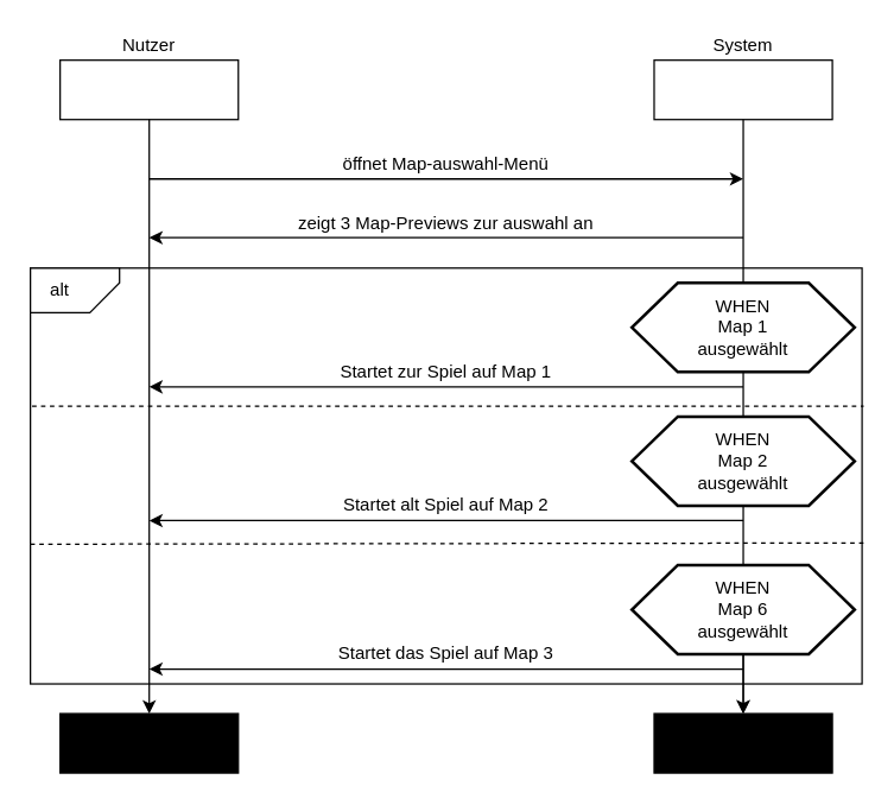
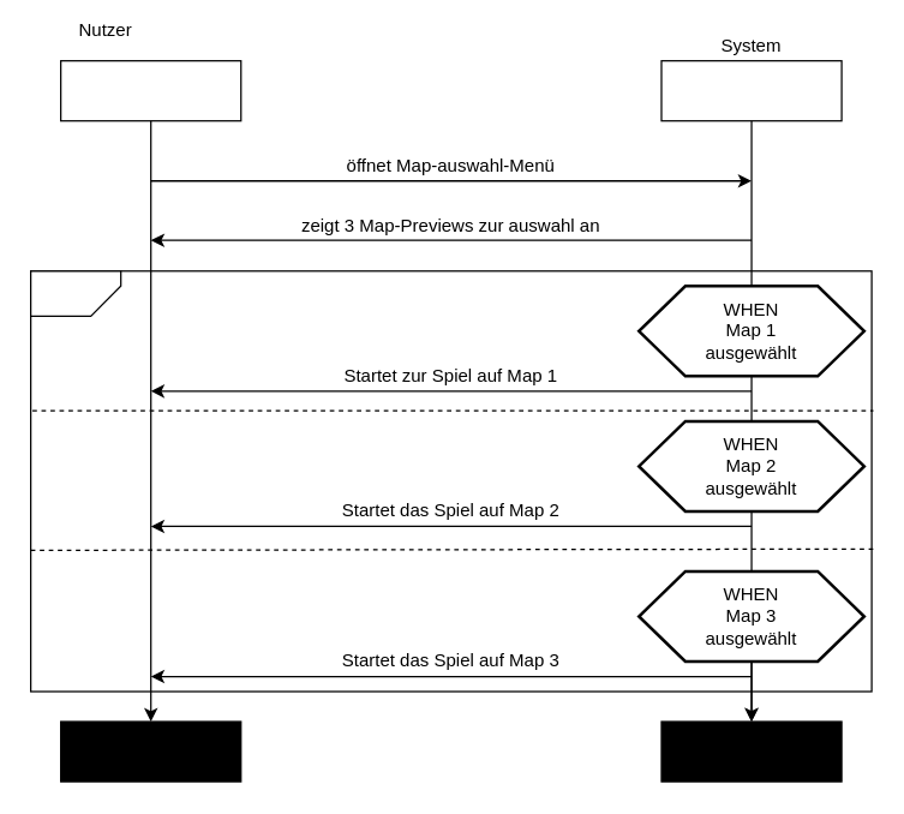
  <mxCell id="0" />
  <mxCell id="1" parent="0" />
  <mxCell id="2" value="" style="rounded=0;whiteSpace=wrap;html=1;fillColor=#FFFFFF;" vertex="1" parent="1"><mxGeometry x="20" y="180" width="560" height="280" as="geometry" /></mxCell>
  <mxCell id="3" value="" style="rounded=0;whiteSpace=wrap;html=1;" vertex="1" parent="1"><mxGeometry x="40" y="40" width="120" height="40" as="geometry" /></mxCell>
- <mxCell id="4" value="Nutzer" style="text;html=1;strokeColor=none;fillColor=none;align=center;verticalAlign=middle;whiteSpace=wrap;rounded=0;" vertex="1" parent="1"><mxGeometry x="80" y="20" width="40" height="20" as="geometry" /></mxCell>
+ <mxCell id="4" value="Nutzer" style="text;html=1;strokeColor=none;fillColor=none;align=center;verticalAlign=middle;whiteSpace=wrap;rounded=0;" vertex="1" parent="1"><mxGeometry x="50" y="10" width="40" height="20" as="geometry" /></mxCell>
  <mxCell id="5" value="" style="rounded=0;whiteSpace=wrap;html=1;" vertex="1" parent="1"><mxGeometry x="440" y="40" width="120" height="40" as="geometry" /></mxCell>
  <mxCell id="6" value="System" style="text;html=1;strokeColor=none;fillColor=none;align=center;verticalAlign=middle;whiteSpace=wrap;rounded=0;" vertex="1" parent="1"><mxGeometry x="480" y="20" width="40" height="20" as="geometry" /></mxCell>
  <mxCell id="7" value="" style="rounded=0;whiteSpace=wrap;html=1;fillColor=#000000;" vertex="1" parent="1"><mxGeometry x="40" y="480" width="120" height="40" as="geometry" /></mxCell>
  <mxCell id="8" value="" style="rounded=0;whiteSpace=wrap;html=1;fillColor=#000000;" vertex="1" parent="1"><mxGeometry x="440" y="480" width="120" height="40" as="geometry" /></mxCell>
  <mxCell id="9" value="" style="endArrow=classic;html=1;exitX=0.5;exitY=1;exitDx=0;exitDy=0;entryX=0.5;entryY=0;entryDx=0;entryDy=0;" edge="1" parent="1" source="3" target="7"><mxGeometry width="50" height="50" relative="1" as="geometry"><mxPoint x="40" y="590" as="sourcePoint" /><mxPoint x="90" y="540" as="targetPoint" /></mxGeometry></mxCell>
  <mxCell id="10" value="" style="endArrow=classic;html=1;" edge="1" parent="1"><mxGeometry width="50" height="50" relative="1" as="geometry"><mxPoint x="500" y="159.5" as="sourcePoint" /><mxPoint x="100" y="159.5" as="targetPoint" /></mxGeometry></mxCell>
  <mxCell id="11" value="zeigt 3 Map-Previews zur auswahl an " style="text;html=1;strokeColor=none;fillColor=none;align=center;verticalAlign=middle;whiteSpace=wrap;rounded=0;" vertex="1" parent="1"><mxGeometry x="160" y="140" width="280" height="20" as="geometry" /></mxCell>
  <mxCell id="12" value="" style="endArrow=classic;html=1;" edge="1" parent="1"><mxGeometry width="50" height="50" relative="1" as="geometry"><mxPoint x="100" y="120" as="sourcePoint" /><mxPoint x="500" y="120" as="targetPoint" /></mxGeometry></mxCell>
  <mxCell id="13" value="öffnet Map-auswahl-Menü" style="text;html=1;strokeColor=none;fillColor=none;align=center;verticalAlign=middle;whiteSpace=wrap;rounded=0;" vertex="1" parent="1"><mxGeometry x="160" y="100" width="280" height="20" as="geometry" /></mxCell>
  <mxCell id="14" value="" style="shape=card;whiteSpace=wrap;html=1;fillColor=#FFFFFF;rotation=180;size=20;" vertex="1" parent="1"><mxGeometry x="20" y="180" width="60" height="30" as="geometry" /></mxCell>
- <mxCell id="15" value="alt" style="text;html=1;strokeColor=none;fillColor=none;align=center;verticalAlign=middle;whiteSpace=wrap;rounded=0;" vertex="1" parent="1"><mxGeometry x="20" y="185" width="40" height="20" as="geometry" /></mxCell>
  <mxCell id="16" value="" style="endArrow=none;dashed=1;html=1;exitX=0.002;exitY=0.332;exitDx=0;exitDy=0;exitPerimeter=0;entryX=1.002;entryY=0.332;entryDx=0;entryDy=0;entryPerimeter=0;" edge="1" parent="1" source="2" target="2"><mxGeometry width="50" height="50" relative="1" as="geometry"><mxPoint x="20" y="590" as="sourcePoint" /><mxPoint x="70" y="540" as="targetPoint" /></mxGeometry></mxCell>
  <mxCell id="17" value="" style="endArrow=classic;html=1;" edge="1" parent="1"><mxGeometry width="50" height="50" relative="1" as="geometry"><mxPoint x="500" y="260" as="sourcePoint" /><mxPoint x="100" y="260" as="targetPoint" /></mxGeometry></mxCell>
  <mxCell id="18" value="" style="endArrow=classic;html=1;exitX=0.5;exitY=1;exitDx=0;exitDy=0;entryX=0.5;entryY=0;entryDx=0;entryDy=0;" edge="1" parent="1" source="23" target="8"><mxGeometry width="50" height="50" relative="1" as="geometry"><mxPoint x="500" y="80" as="sourcePoint" /><mxPoint x="500" y="480" as="targetPoint" /></mxGeometry></mxCell>
  <mxCell id="19" value="" style="endArrow=none;dashed=1;html=1;exitX=0;exitY=0.664;exitDx=0;exitDy=0;exitPerimeter=0;entryX=1.004;entryY=0.661;entryDx=0;entryDy=0;entryPerimeter=0;" edge="1" parent="1" source="2" target="2"><mxGeometry width="50" height="50" relative="1" as="geometry"><mxPoint x="-20" y="550" as="sourcePoint" /><mxPoint x="70" y="540" as="targetPoint" /></mxGeometry></mxCell>
  <mxCell id="20" value="" style="endArrow=classic;html=1;exitX=0.5;exitY=1;exitDx=0;exitDy=0;" edge="1" parent="1" source="5"><mxGeometry width="50" height="50" relative="1" as="geometry"><mxPoint x="500" y="80" as="sourcePoint" /><mxPoint x="500" y="480" as="targetPoint" /></mxGeometry></mxCell>
  <mxCell id="21" value="" style="verticalLabelPosition=bottom;verticalAlign=top;html=1;strokeWidth=2;shape=hexagon;perimeter=hexagonPerimeter2;arcSize=6;size=0.206;fillColor=#FFFFFF;" vertex="1" parent="1"><mxGeometry x="425" y="190" width="150" height="60" as="geometry" /></mxCell>
  <mxCell id="22" value="" style="verticalLabelPosition=bottom;verticalAlign=top;html=1;strokeWidth=2;shape=hexagon;perimeter=hexagonPerimeter2;arcSize=6;size=0.206;fillColor=#FFFFFF;" vertex="1" parent="1"><mxGeometry x="425" y="280" width="150" height="60" as="geometry" /></mxCell>
  <mxCell id="23" value="" style="verticalLabelPosition=bottom;verticalAlign=top;html=1;strokeWidth=2;shape=hexagon;perimeter=hexagonPerimeter2;arcSize=6;size=0.206;fillColor=#FFFFFF;" vertex="1" parent="1"><mxGeometry x="425" y="380" width="150" height="60" as="geometry" /></mxCell>
  <mxCell id="24" value="&lt;div&gt;&lt;br&gt;&lt;/div&gt;&lt;div&gt;WHEN&lt;/div&gt;&lt;div&gt;Map 1 ausgewählt&lt;br&gt;&lt;/div&gt;&lt;div&gt;&lt;br&gt;&lt;/div&gt;" style="text;html=1;strokeColor=none;fillColor=none;align=center;verticalAlign=middle;whiteSpace=wrap;rounded=0;" vertex="1" parent="1"><mxGeometry x="460" y="190" width="80" height="60" as="geometry" /></mxCell>
  <mxCell id="25" value="&lt;div&gt;&lt;br&gt;&lt;/div&gt;&lt;div&gt;WHEN&lt;/div&gt;&lt;div&gt;Map 2 ausgewählt&lt;br&gt;&lt;/div&gt;&lt;div&gt;&lt;br&gt;&lt;/div&gt;" style="text;html=1;strokeColor=none;fillColor=none;align=center;verticalAlign=middle;whiteSpace=wrap;rounded=0;" vertex="1" parent="1"><mxGeometry x="460" y="280" width="80" height="60" as="geometry" /></mxCell>
- <mxCell id="26" value="&lt;div&gt;&lt;br&gt;&lt;/div&gt;&lt;div&gt;WHEN&lt;/div&gt;&lt;div&gt;Map 6 ausgewählt&lt;br&gt;&lt;/div&gt;&lt;div&gt;&lt;br&gt;&lt;/div&gt;" style="text;html=1;strokeColor=none;fillColor=none;align=center;verticalAlign=middle;whiteSpace=wrap;rounded=0;" vertex="1" parent="1"><mxGeometry x="460" y="380" width="80" height="60" as="geometry" /></mxCell>
+ <mxCell id="26" value="&lt;div&gt;&lt;br&gt;&lt;/div&gt;&lt;div&gt;WHEN&lt;/div&gt;&lt;div&gt;Map 3 ausgewählt&lt;br&gt;&lt;/div&gt;&lt;div&gt;&lt;br&gt;&lt;/div&gt;" style="text;html=1;strokeColor=none;fillColor=none;align=center;verticalAlign=middle;whiteSpace=wrap;rounded=0;" vertex="1" parent="1"><mxGeometry x="460" y="380" width="80" height="60" as="geometry" /></mxCell>
  <mxCell id="27" value="" style="endArrow=classic;html=1;" edge="1" parent="1"><mxGeometry width="50" height="50" relative="1" as="geometry"><mxPoint x="500" y="350" as="sourcePoint" /><mxPoint x="100" y="350" as="targetPoint" /></mxGeometry></mxCell>
  <mxCell id="28" value="" style="endArrow=classic;html=1;" edge="1" parent="1"><mxGeometry width="50" height="50" relative="1" as="geometry"><mxPoint x="500" y="450" as="sourcePoint" /><mxPoint x="100" y="450" as="targetPoint" /></mxGeometry></mxCell>
  <mxCell id="29" value="Startet zur Spiel auf Map 1" style="text;html=1;strokeColor=none;fillColor=none;align=center;verticalAlign=middle;whiteSpace=wrap;rounded=0;" vertex="1" parent="1"><mxGeometry x="160" y="240" width="280" height="20" as="geometry" /></mxCell>
- <mxCell id="30" value="Startet alt Spiel auf Map 2" style="text;html=1;strokeColor=none;fillColor=none;align=center;verticalAlign=middle;whiteSpace=wrap;rounded=0;" vertex="1" parent="1"><mxGeometry x="160" y="330" width="280" height="20" as="geometry" /></mxCell>
+ <mxCell id="30" value="Startet das Spiel auf Map 2" style="text;html=1;strokeColor=none;fillColor=none;align=center;verticalAlign=middle;whiteSpace=wrap;rounded=0;" vertex="1" parent="1"><mxGeometry x="160" y="330" width="280" height="20" as="geometry" /></mxCell>
  <mxCell id="31" value="Startet das Spiel auf Map 3" style="text;html=1;strokeColor=none;fillColor=none;align=center;verticalAlign=middle;whiteSpace=wrap;rounded=0;" vertex="1" parent="1"><mxGeometry x="160" y="430" width="280" height="20" as="geometry" /></mxCell>
